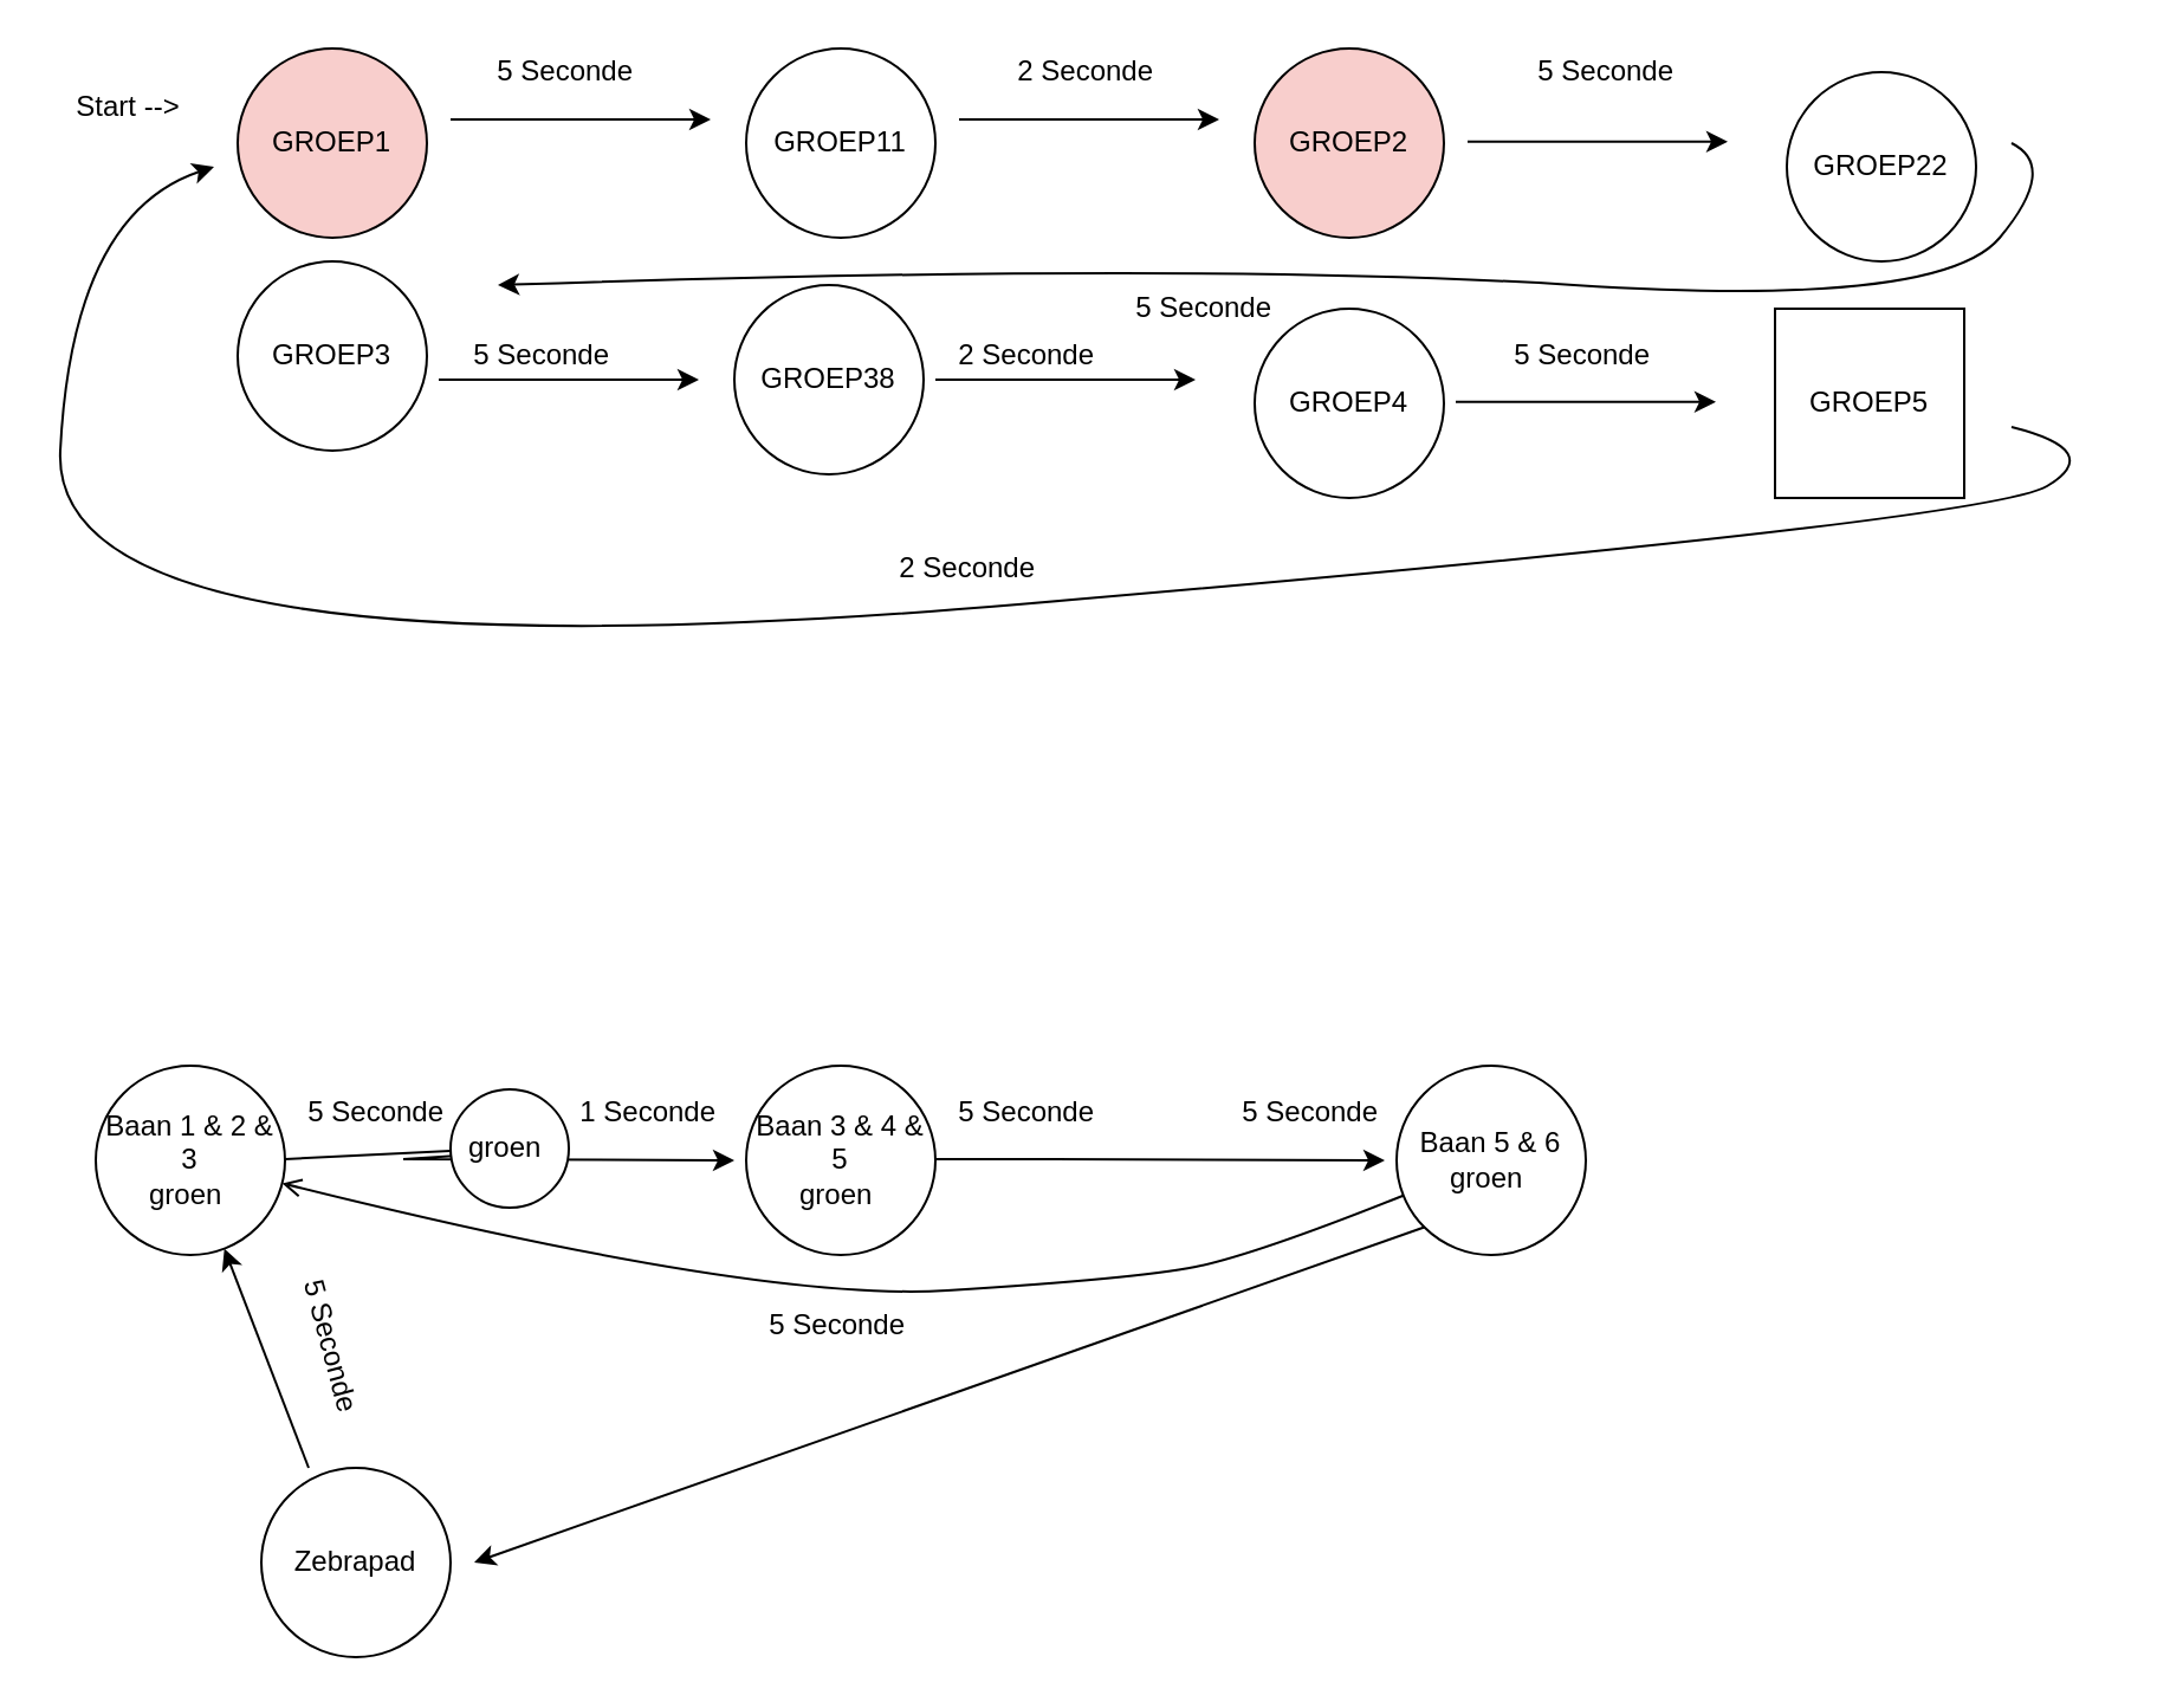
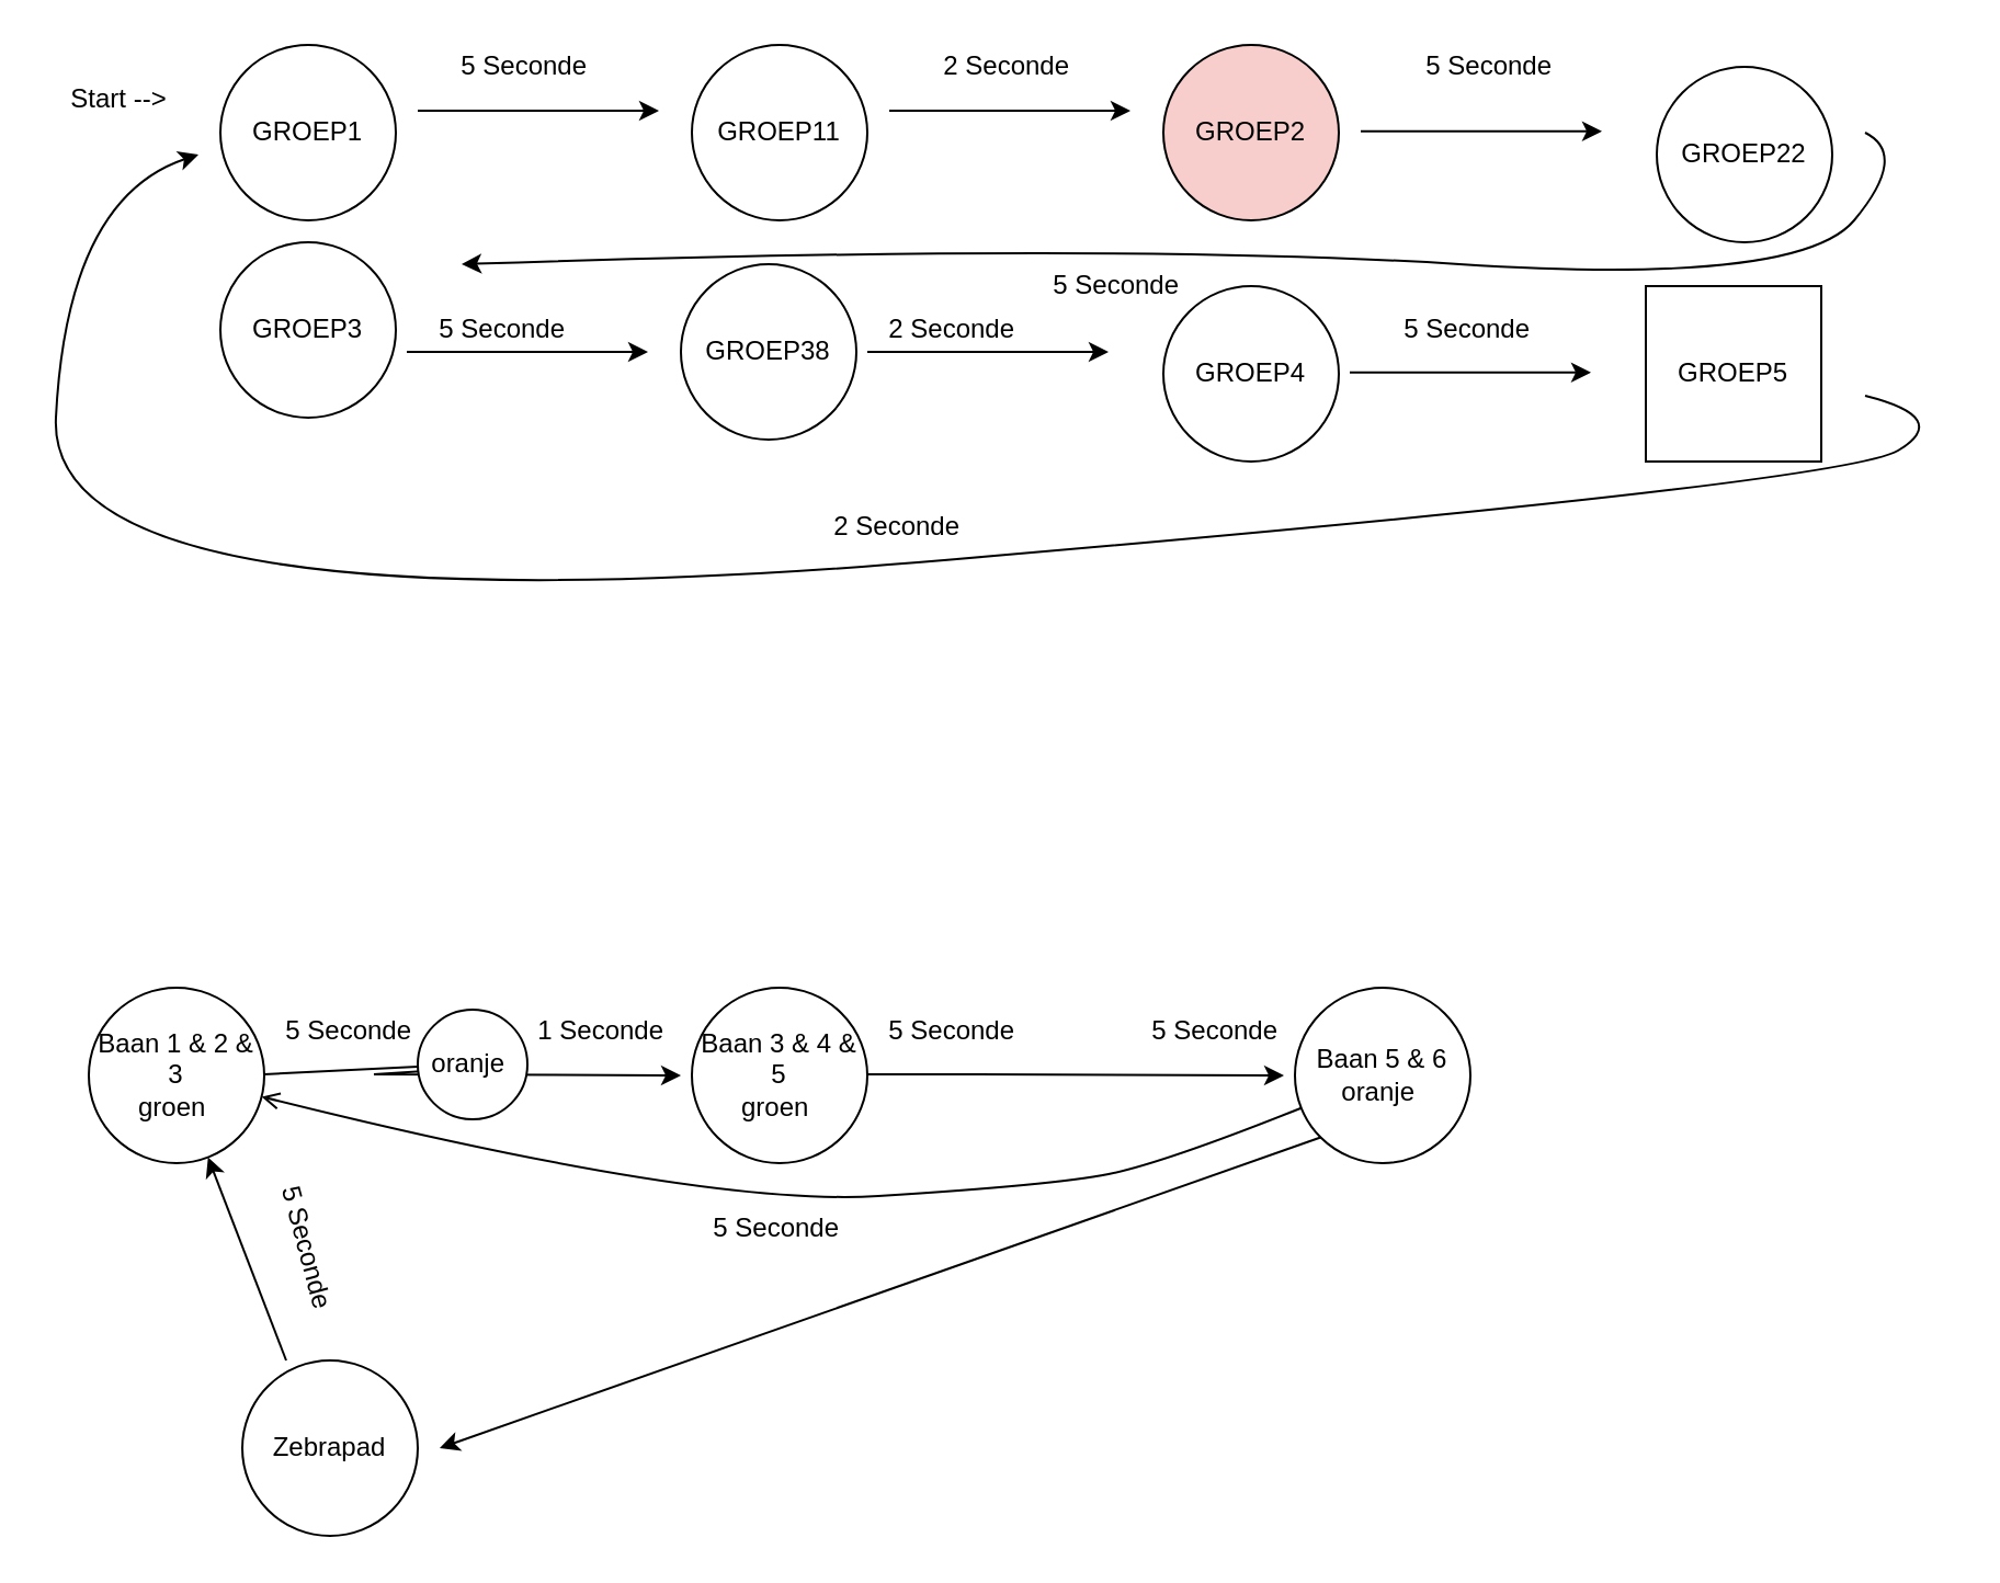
  <mxCell id="0" />
  <mxCell id="1" parent="0" />
  <mxCell id="2" value="Baan 1 &amp;amp; 2 &amp;amp; 3&lt;br&gt;groen&amp;nbsp;" style="ellipse;whiteSpace=wrap;html=1;aspect=fixed;strokeColor=default;fillColor=default;fontColor=default;" vertex="1" parent="1"><mxGeometry x="40" y="450" width="80" height="80" as="geometry" /></mxCell>
  <mxCell id="3" value="" style="endArrow=classic;html=1;rounded=0;fontColor=default;strokeColor=default;labelBackgroundColor=default;exitX=1;exitY=0.5;exitDx=0;exitDy=0;startArrow=none;" edge="1" parent="1" source="15"><mxGeometry width="50" height="50" relative="1" as="geometry"><mxPoint x="120" y="489.5" as="sourcePoint" /><mxPoint x="310" y="490" as="targetPoint" /><Array as="points"><mxPoint x="170" y="489.5" /></Array></mxGeometry></mxCell>
  <mxCell id="4" value="Baan 3 &amp;amp; 4 &amp;amp; 5&lt;br&gt;groen&amp;nbsp;" style="ellipse;whiteSpace=wrap;html=1;aspect=fixed;strokeColor=default;fillColor=default;fontColor=default;" vertex="1" parent="1"><mxGeometry x="315" y="450" width="80" height="80" as="geometry" /></mxCell>
  <mxCell id="5" value="5 Seconde&amp;nbsp;" style="text;html=1;align=center;verticalAlign=middle;resizable=0;points=[];autosize=1;strokeColor=none;fillColor=none;" vertex="1" parent="1"><mxGeometry x="120" y="460" width="80" height="20" as="geometry" /></mxCell>
  <mxCell id="6" value="" style="endArrow=classic;html=1;rounded=0;fontColor=default;strokeColor=default;labelBackgroundColor=default;exitX=1;exitY=0.5;exitDx=0;exitDy=0;fontStyle=1" edge="1" parent="1"><mxGeometry width="50" height="50" relative="1" as="geometry"><mxPoint x="395" y="489.5" as="sourcePoint" /><mxPoint x="585" y="490" as="targetPoint" /><Array as="points"><mxPoint x="445" y="489.5" /></Array></mxGeometry></mxCell>
  <mxCell id="7" value="5 Seconde&amp;nbsp;" style="text;html=1;align=center;verticalAlign=middle;resizable=0;points=[];autosize=1;strokeColor=none;fillColor=none;" vertex="1" parent="1"><mxGeometry x="395" y="460" width="80" height="20" as="geometry" /></mxCell>
- <mxCell id="8" value="Baan 5 &amp;amp; 6&lt;br&gt;groen&amp;nbsp;" style="ellipse;whiteSpace=wrap;html=1;aspect=fixed;strokeColor=default;fillColor=default;fontColor=default;" vertex="1" parent="1"><mxGeometry x="590" y="450" width="80" height="80" as="geometry" /></mxCell>
+ <mxCell id="8" value="Baan 5 &amp;amp; 6&lt;br&gt;oranje&amp;nbsp;" style="ellipse;whiteSpace=wrap;html=1;aspect=fixed;strokeColor=default;fillColor=default;fontColor=default;" vertex="1" parent="1"><mxGeometry x="590" y="450" width="80" height="80" as="geometry" /></mxCell>
  <mxCell id="9" value="" style="curved=1;endArrow=open;html=1;rounded=0;" edge="1" parent="1" source="8" target="2"><mxGeometry width="50" height="50" relative="1" as="geometry"><mxPoint x="620" y="540" as="sourcePoint" /><mxPoint x="600" y="550" as="targetPoint" /><Array as="points"><mxPoint x="530" y="530" /><mxPoint x="480" y="540" /><mxPoint x="320" y="550" /></Array></mxGeometry></mxCell>
  <mxCell id="10" value="5 Seconde&amp;nbsp;" style="text;html=1;align=center;verticalAlign=middle;resizable=0;points=[];autosize=1;strokeColor=none;fillColor=none;" vertex="1" parent="1"><mxGeometry x="315" y="550" width="80" height="20" as="geometry" /></mxCell>
  <mxCell id="11" value="" style="endArrow=classic;html=1;rounded=0;exitX=0;exitY=1;exitDx=0;exitDy=0;" edge="1" parent="1" source="8"><mxGeometry width="50" height="50" relative="1" as="geometry"><mxPoint x="560" y="590" as="sourcePoint" /><mxPoint x="200" y="660" as="targetPoint" /></mxGeometry></mxCell>
  <mxCell id="12" value="Zebrapad" style="ellipse;whiteSpace=wrap;html=1;aspect=fixed;strokeColor=default;fillColor=default;fontColor=default;" vertex="1" parent="1"><mxGeometry x="110" y="620" width="80" height="80" as="geometry" /></mxCell>
  <mxCell id="13" value="" style="endArrow=classic;html=1;rounded=0;fontColor=default;strokeColor=default;labelBackgroundColor=default;exitX=1;exitY=0.5;exitDx=0;exitDy=0;" edge="1" parent="1" target="2"><mxGeometry width="50" height="50" relative="1" as="geometry"><mxPoint x="130" y="620" as="sourcePoint" /><mxPoint x="320" y="620.5" as="targetPoint" /><Array as="points" /></mxGeometry></mxCell>
  <mxCell id="14" value="5 Seconde&amp;nbsp;" style="text;html=1;align=center;verticalAlign=middle;resizable=0;points=[];autosize=1;strokeColor=none;fillColor=none;rotation=75;" vertex="1" parent="1"><mxGeometry x="100" y="560" width="80" height="20" as="geometry" /></mxCell>
- <mxCell id="15" value="groen&amp;nbsp;" style="ellipse;whiteSpace=wrap;html=1;aspect=fixed;strokeColor=default;fillColor=default;fontColor=default;" vertex="1" parent="1"><mxGeometry x="190" y="460" width="50" height="50" as="geometry" /></mxCell>
+ <mxCell id="15" value="oranje&amp;nbsp;" style="ellipse;whiteSpace=wrap;html=1;aspect=fixed;strokeColor=default;fillColor=default;fontColor=default;" vertex="1" parent="1"><mxGeometry x="190" y="460" width="50" height="50" as="geometry" /></mxCell>
  <mxCell id="16" value="" style="endArrow=none;html=1;rounded=0;fontColor=default;strokeColor=default;labelBackgroundColor=default;exitX=1;exitY=0.5;exitDx=0;exitDy=0;" edge="1" parent="1" target="15"><mxGeometry width="50" height="50" relative="1" as="geometry"><mxPoint x="120" y="489.5" as="sourcePoint" /><mxPoint x="310" y="490" as="targetPoint" /><Array as="points" /></mxGeometry></mxCell>
  <mxCell id="17" value="1 Seconde&amp;nbsp;" style="text;html=1;align=center;verticalAlign=middle;resizable=0;points=[];autosize=1;strokeColor=none;fillColor=none;" vertex="1" parent="1"><mxGeometry x="235" y="460" width="80" height="20" as="geometry" /></mxCell>
  <mxCell id="18" value="5 Seconde&amp;nbsp;" style="text;html=1;align=center;verticalAlign=middle;resizable=0;points=[];autosize=1;strokeColor=none;fillColor=none;" vertex="1" parent="1"><mxGeometry x="515" y="460" width="80" height="20" as="geometry" /></mxCell>
- <mxCell id="19" value="GROEP1" style="ellipse;whiteSpace=wrap;html=1;aspect=fixed;fillColor=#f8cecc;" vertex="1" parent="1"><mxGeometry x="100" y="20" width="80" height="80" as="geometry" /></mxCell>
+ <mxCell id="19" value="GROEP1" style="ellipse;whiteSpace=wrap;html=1;aspect=fixed;" vertex="1" parent="1"><mxGeometry x="100" y="20" width="80" height="80" as="geometry" /></mxCell>
  <mxCell id="20" value="GROEP11" style="ellipse;whiteSpace=wrap;html=1;aspect=fixed;" vertex="1" parent="1"><mxGeometry x="315" y="20" width="80" height="80" as="geometry" /></mxCell>
  <mxCell id="21" value="" style="endArrow=classic;html=1;rounded=0;" edge="1" parent="1"><mxGeometry width="50" height="50" relative="1" as="geometry"><mxPoint x="190" y="50" as="sourcePoint" /><mxPoint x="300" y="50" as="targetPoint" /><Array as="points"><mxPoint x="240" y="50" /></Array></mxGeometry></mxCell>
  <mxCell id="22" value="" style="endArrow=classic;html=1;rounded=0;" edge="1" parent="1"><mxGeometry width="50" height="50" relative="1" as="geometry"><mxPoint x="405" y="50" as="sourcePoint" /><mxPoint x="515" y="50" as="targetPoint" /><Array as="points"><mxPoint x="455" y="50" /></Array></mxGeometry></mxCell>
  <mxCell id="23" value="GROEP2" style="ellipse;whiteSpace=wrap;html=1;aspect=fixed;fillColor=#f8cecc;" vertex="1" parent="1"><mxGeometry x="530" y="20" width="80" height="80" as="geometry" /></mxCell>
  <mxCell id="24" value="5 Seconde&amp;nbsp;" style="text;html=1;align=center;verticalAlign=middle;resizable=0;points=[];autosize=1;strokeColor=none;fillColor=none;" vertex="1" parent="1"><mxGeometry x="200" y="20" width="80" height="20" as="geometry" /></mxCell>
  <mxCell id="25" value="2 Seconde&amp;nbsp;" style="text;html=1;align=center;verticalAlign=middle;resizable=0;points=[];autosize=1;strokeColor=none;fillColor=none;" vertex="1" parent="1"><mxGeometry x="420" y="20" width="80" height="20" as="geometry" /></mxCell>
  <mxCell id="26" value="5 Seconde&amp;nbsp;" style="text;html=1;align=center;verticalAlign=middle;resizable=0;points=[];autosize=1;strokeColor=none;fillColor=none;" vertex="1" parent="1"><mxGeometry x="640" y="20" width="80" height="20" as="geometry" /></mxCell>
  <mxCell id="27" value="" style="endArrow=classic;html=1;rounded=0;" edge="1" parent="1"><mxGeometry width="50" height="50" relative="1" as="geometry"><mxPoint x="620" y="59.41" as="sourcePoint" /><mxPoint x="730" y="59.41" as="targetPoint" /><Array as="points"><mxPoint x="670" y="59.41" /></Array></mxGeometry></mxCell>
  <mxCell id="28" value="GROEP22" style="ellipse;whiteSpace=wrap;html=1;aspect=fixed;" vertex="1" parent="1"><mxGeometry x="755" y="30" width="80" height="80" as="geometry" /></mxCell>
  <mxCell id="29" value="" style="curved=1;endArrow=classic;html=1;rounded=0;" edge="1" parent="1"><mxGeometry width="50" height="50" relative="1" as="geometry"><mxPoint x="850" y="60" as="sourcePoint" /><mxPoint x="210" y="120" as="targetPoint" /><Array as="points"><mxPoint x="870" y="70" /><mxPoint x="820" y="130" /><mxPoint x="510" y="110" /></Array></mxGeometry></mxCell>
  <mxCell id="30" value="GROEP3" style="ellipse;whiteSpace=wrap;html=1;aspect=fixed;" vertex="1" parent="1"><mxGeometry x="100" y="110" width="80" height="80" as="geometry" /></mxCell>
  <mxCell id="31" value="5 Seconde&amp;nbsp;" style="text;html=1;align=center;verticalAlign=middle;resizable=0;points=[];autosize=1;strokeColor=none;fillColor=none;" vertex="1" parent="1"><mxGeometry x="470" y="120" width="80" height="20" as="geometry" /></mxCell>
  <mxCell id="32" value="" style="endArrow=classic;html=1;rounded=0;" edge="1" parent="1"><mxGeometry width="50" height="50" relative="1" as="geometry"><mxPoint x="185" y="160" as="sourcePoint" /><mxPoint x="295" y="160" as="targetPoint" /><Array as="points"><mxPoint x="205" y="160" /><mxPoint x="235" y="160" /></Array></mxGeometry></mxCell>
  <mxCell id="33" value="GROEP38" style="ellipse;whiteSpace=wrap;html=1;aspect=fixed;" vertex="1" parent="1"><mxGeometry x="310" y="120" width="80" height="80" as="geometry" /></mxCell>
  <mxCell id="34" value="5 Seconde&amp;nbsp;" style="text;html=1;align=center;verticalAlign=middle;resizable=0;points=[];autosize=1;strokeColor=none;fillColor=none;" vertex="1" parent="1"><mxGeometry x="190" y="140" width="80" height="20" as="geometry" /></mxCell>
  <mxCell id="35" value="2 Seconde&amp;nbsp;" style="text;html=1;align=center;verticalAlign=middle;resizable=0;points=[];autosize=1;strokeColor=none;fillColor=none;" vertex="1" parent="1"><mxGeometry x="395" y="140" width="80" height="20" as="geometry" /></mxCell>
  <mxCell id="36" value="" style="endArrow=classic;html=1;rounded=0;" edge="1" parent="1"><mxGeometry width="50" height="50" relative="1" as="geometry"><mxPoint x="395" y="160" as="sourcePoint" /><mxPoint x="505" y="160" as="targetPoint" /><Array as="points"><mxPoint x="445" y="160" /></Array></mxGeometry></mxCell>
  <mxCell id="37" value="GROEP4" style="ellipse;whiteSpace=wrap;html=1;aspect=fixed;" vertex="1" parent="1"><mxGeometry x="530" y="130" width="80" height="80" as="geometry" /></mxCell>
  <mxCell id="38" value="5 Seconde&amp;nbsp;" style="text;html=1;align=center;verticalAlign=middle;resizable=0;points=[];autosize=1;strokeColor=none;fillColor=none;" vertex="1" parent="1"><mxGeometry x="630" y="140" width="80" height="20" as="geometry" /></mxCell>
  <mxCell id="39" value="" style="endArrow=classic;html=1;rounded=0;" edge="1" parent="1"><mxGeometry width="50" height="50" relative="1" as="geometry"><mxPoint x="615" y="169.41" as="sourcePoint" /><mxPoint x="725" y="169.41" as="targetPoint" /><Array as="points"><mxPoint x="665" y="169.41" /><mxPoint x="690" y="169.41" /></Array></mxGeometry></mxCell>
  <mxCell id="40" value="GROEP5" style="whiteSpace=wrap;html=1;aspect=fixed;rounded=0;" vertex="1" parent="1"><mxGeometry x="750" y="130" width="80" height="80" as="geometry" /></mxCell>
  <mxCell id="41" value="" style="curved=1;endArrow=classic;html=1;rounded=0;" edge="1" parent="1"><mxGeometry width="50" height="50" relative="1" as="geometry"><mxPoint x="850" y="180" as="sourcePoint" /><mxPoint x="90" y="70" as="targetPoint" /><Array as="points"><mxPoint x="890" y="190" /><mxPoint x="840" y="220" /><mxPoint x="20" y="290" /><mxPoint x="30" y="90" /></Array></mxGeometry></mxCell>
  <mxCell id="42" value="2 Seconde&amp;nbsp;" style="text;html=1;align=center;verticalAlign=middle;resizable=0;points=[];autosize=1;strokeColor=none;fillColor=none;rotation=0;" vertex="1" parent="1"><mxGeometry x="370" y="230" width="80" height="20" as="geometry" /></mxCell>
  <mxCell id="43" value="Start --&amp;gt;" style="text;html=1;strokeColor=none;fillColor=none;align=center;verticalAlign=middle;whiteSpace=wrap;rounded=0;" vertex="1" parent="1"><mxGeometry x="24" y="30" width="60" height="30" as="geometry" /></mxCell>
